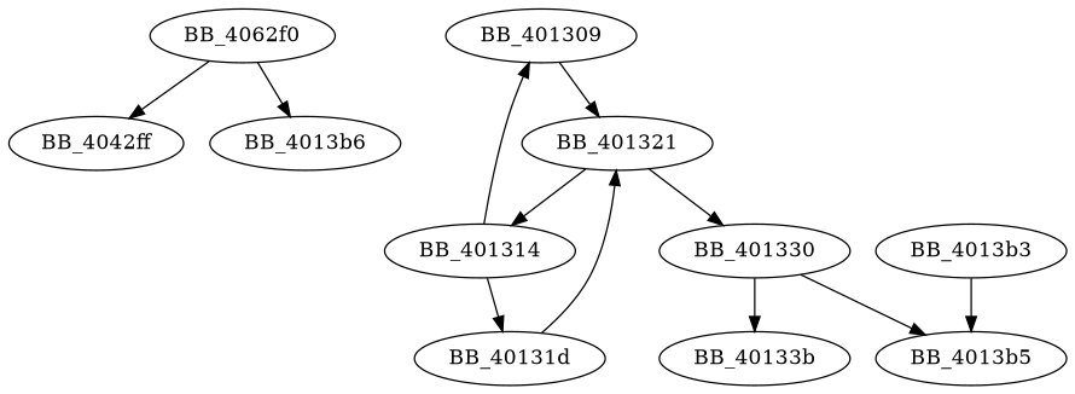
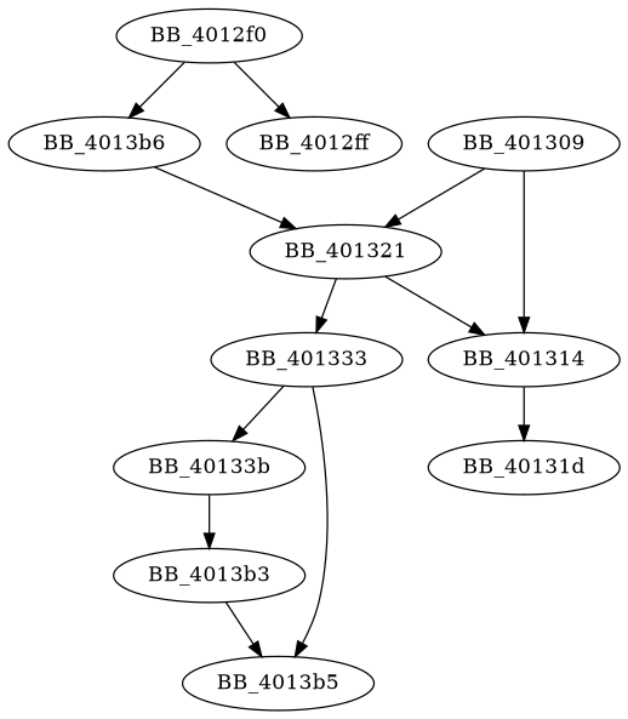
  digraph {
-   BB_4012f0 [label=BB_4062f0]
-   BB_4012ff [label=BB_4042ff]
+   BB_4012f0
+   BB_4012ff
    BB_4013b6
    BB_401309
    BB_401314
    BB_401321
    BB_40131d
-   BB_401333 [label=BB_401330]
+   BB_401333
    BB_40133b
    BB_4013b5
    BB_4013b3
    BB_4012f0 -> BB_4012ff
    BB_4012f0 -> BB_4013b6
-   BB_401314 -> BB_401309
+   BB_401309 -> BB_401314
    BB_401309 -> BB_401321
    BB_401314 -> BB_40131d
    BB_401321 -> BB_401314
    BB_401321 -> BB_401333
-   BB_40131d -> BB_401321
+   BB_4013b6 -> BB_401321
    BB_401333 -> BB_40133b
    BB_401333 -> BB_4013b5
+   BB_40133b -> BB_4013b3
    BB_4013b3 -> BB_4013b5
  }
